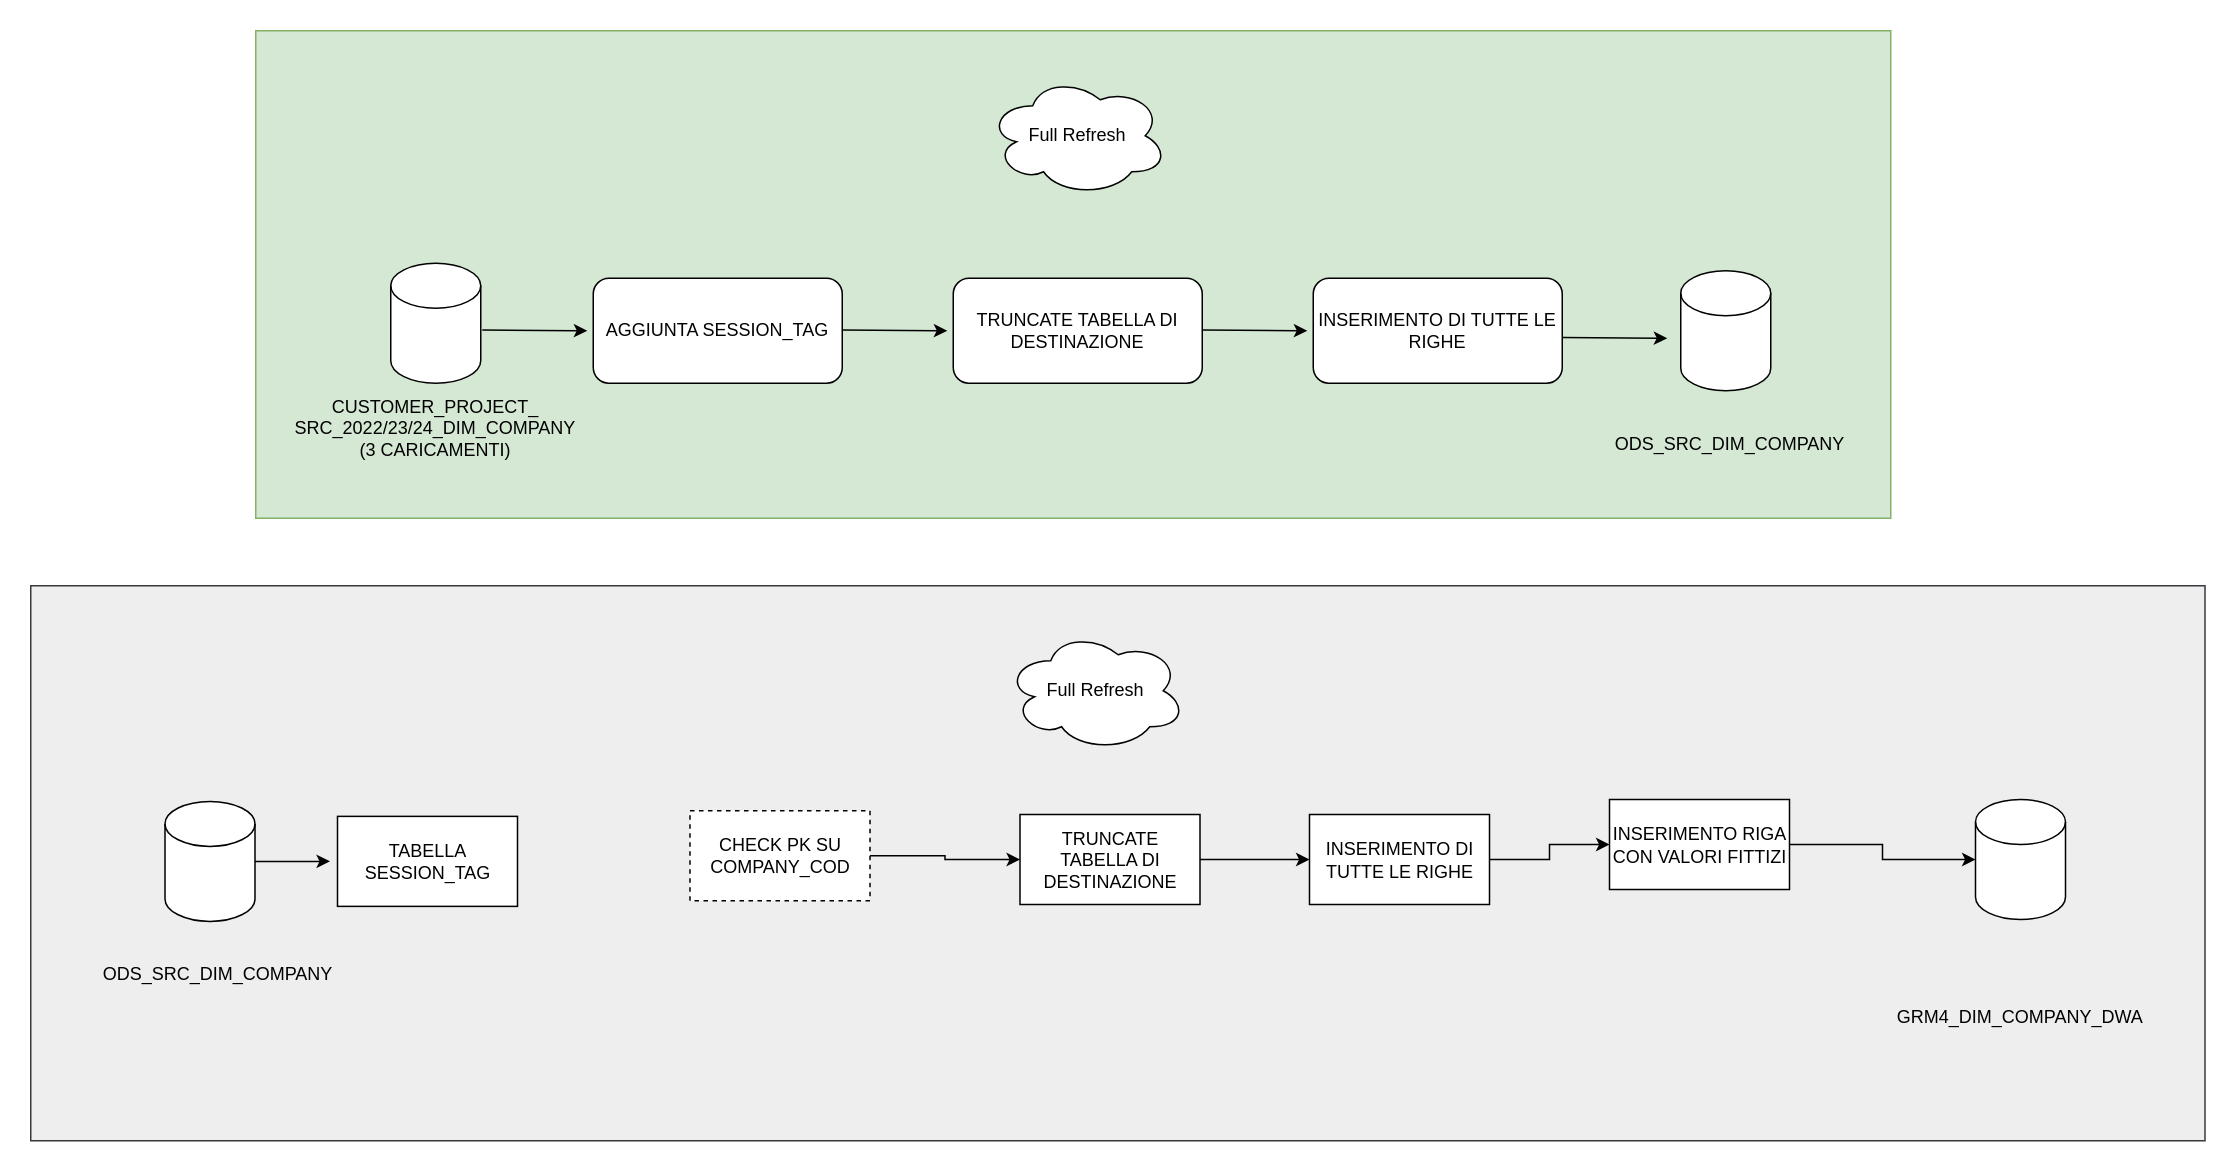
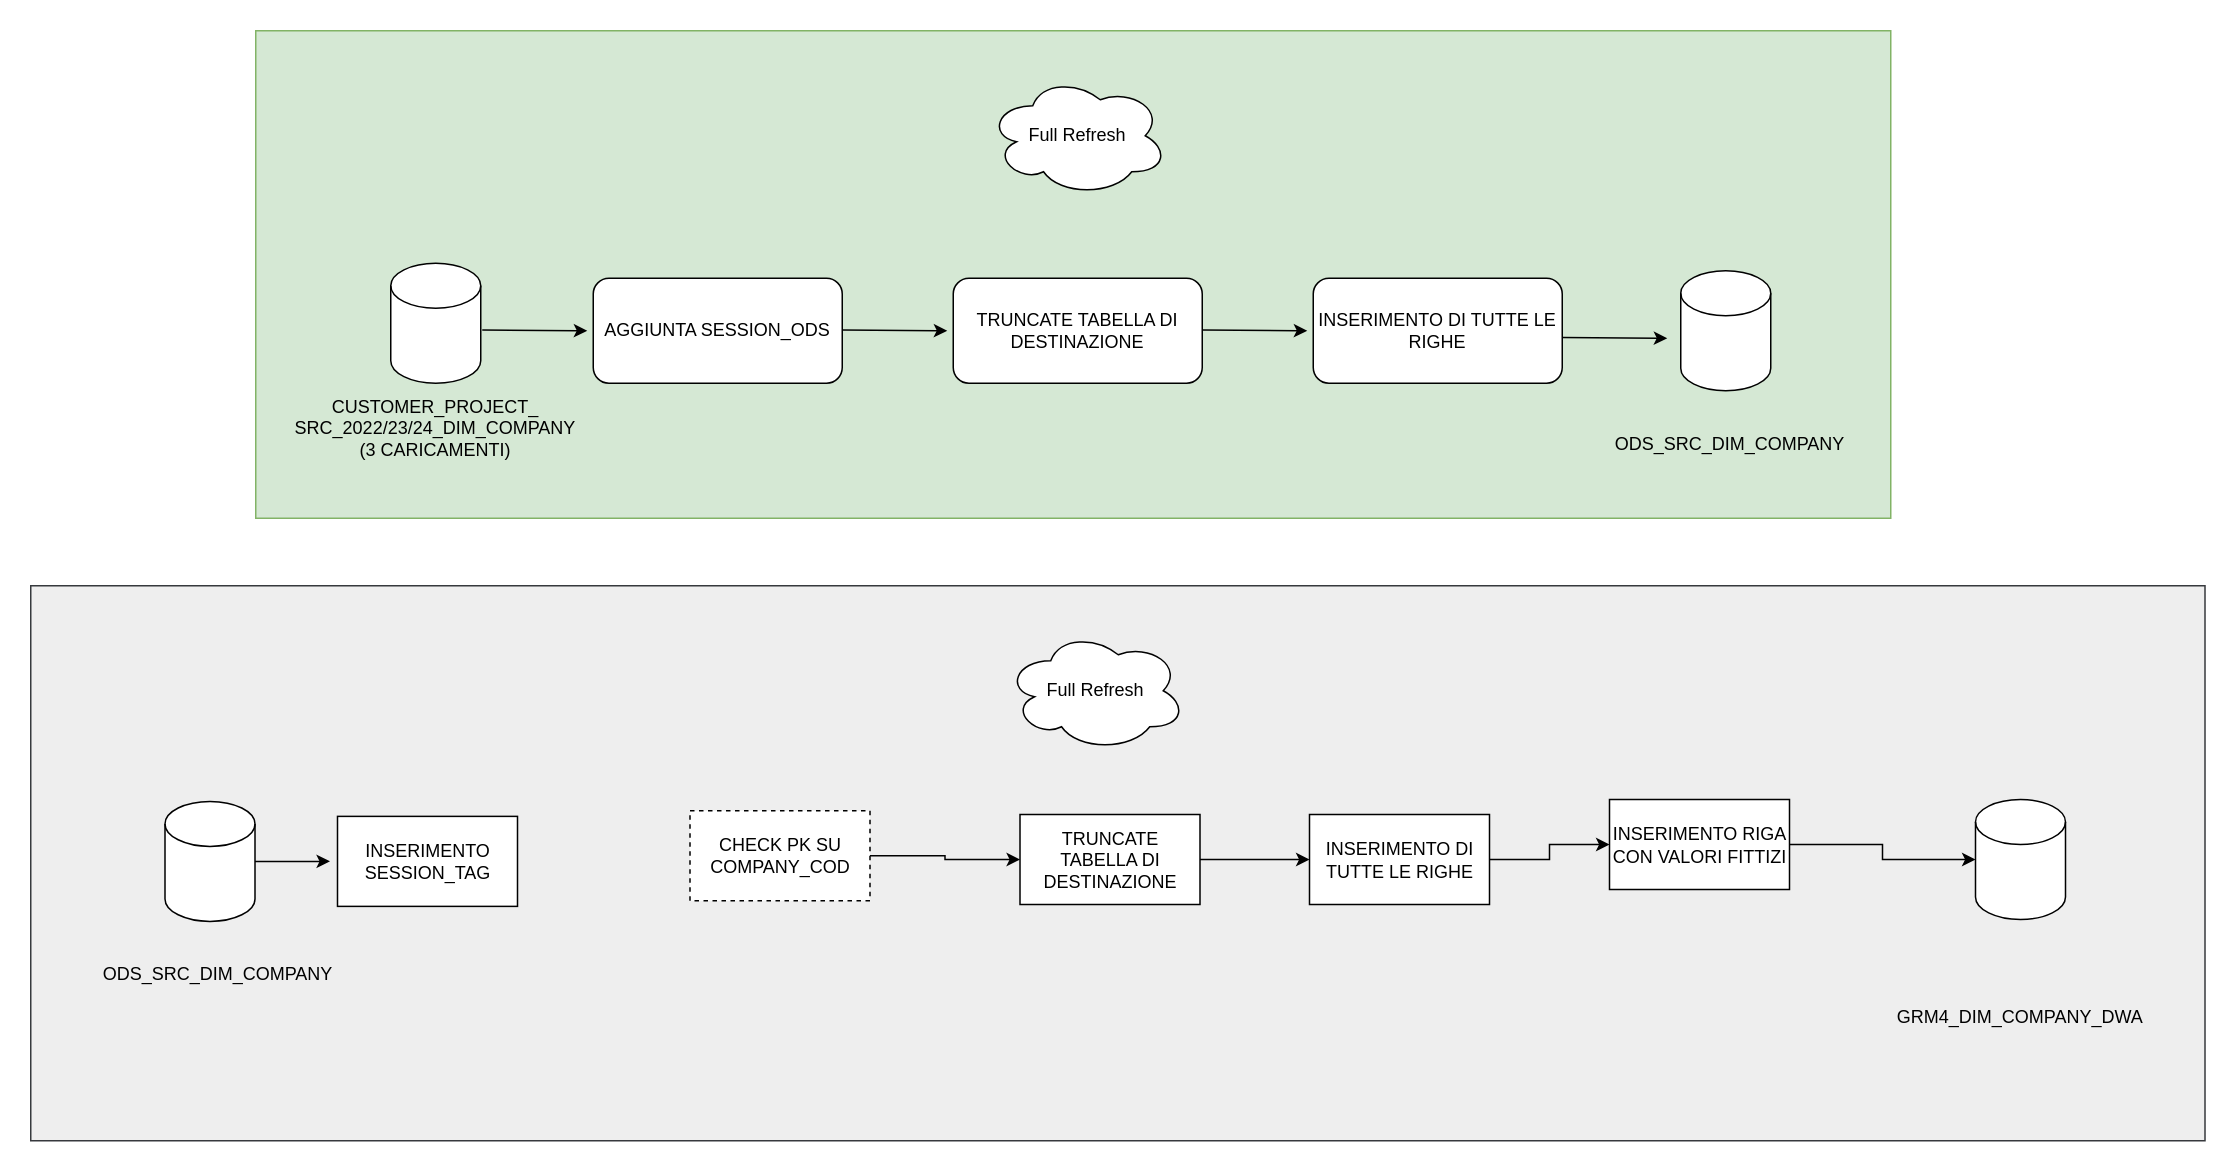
  <mxCell id="0" />
  <mxCell id="1" parent="0" />
  <mxCell id="2" value="" style="rounded=0;whiteSpace=wrap;html=1;fillColor=#d5e8d4;strokeColor=#82b366;" vertex="1" parent="1"><mxGeometry x="170" y="20" width="1090" height="325" as="geometry" /></mxCell>
  <mxCell id="3" value="" style="shape=cylinder3;whiteSpace=wrap;html=1;boundedLbl=1;backgroundOutline=1;size=15;" vertex="1" parent="1"><mxGeometry x="260" y="175" width="60" height="80" as="geometry" /></mxCell>
  <mxCell id="4" value="CUSTOMER_PROJECT_&lt;br&gt;SRC_2022/23/24_DIM_COMPANY (3 CARICAMENTI)" style="text;html=1;align=center;verticalAlign=middle;whiteSpace=wrap;rounded=0;" vertex="1" parent="1"><mxGeometry x="195" y="260" width="190" height="50" as="geometry" /></mxCell>
  <mxCell id="5" value="" style="endArrow=classic;html=1;rounded=0;" edge="1" parent="1"><mxGeometry width="50" height="50" relative="1" as="geometry"><mxPoint x="321" y="219.5" as="sourcePoint" /><mxPoint x="391" y="220" as="targetPoint" /></mxGeometry></mxCell>
- <mxCell id="6" value="AGGIUNTA SESSION_TAG" style="rounded=1;whiteSpace=wrap;html=1;" vertex="1" parent="1"><mxGeometry x="395" y="185" width="166" height="70" as="geometry" /></mxCell>
+ <mxCell id="6" value="AGGIUNTA SESSION_ODS" style="rounded=1;whiteSpace=wrap;html=1;" vertex="1" parent="1"><mxGeometry x="395" y="185" width="166" height="70" as="geometry" /></mxCell>
  <mxCell id="7" value="Full Refresh" style="ellipse;shape=cloud;whiteSpace=wrap;html=1;" vertex="1" parent="1"><mxGeometry x="658" y="50" width="120" height="80" as="geometry" /></mxCell>
  <mxCell id="8" value="" style="endArrow=classic;html=1;rounded=0;" edge="1" parent="1"><mxGeometry width="50" height="50" relative="1" as="geometry"><mxPoint x="561" y="219.5" as="sourcePoint" /><mxPoint x="631" y="220" as="targetPoint" /></mxGeometry></mxCell>
  <mxCell id="9" value="TRUNCATE TABELLA DI DESTINAZIONE" style="rounded=1;whiteSpace=wrap;html=1;" vertex="1" parent="1"><mxGeometry x="635" y="185" width="166" height="70" as="geometry" /></mxCell>
  <mxCell id="10" value="" style="endArrow=classic;html=1;rounded=0;" edge="1" parent="1"><mxGeometry width="50" height="50" relative="1" as="geometry"><mxPoint x="801" y="219.5" as="sourcePoint" /><mxPoint x="871" y="220" as="targetPoint" /></mxGeometry></mxCell>
  <mxCell id="11" value="INSERIMENTO DI TUTTE LE RIGHE" style="rounded=1;whiteSpace=wrap;html=1;" vertex="1" parent="1"><mxGeometry x="875" y="185" width="166" height="70" as="geometry" /></mxCell>
  <mxCell id="12" value="" style="endArrow=classic;html=1;rounded=0;" edge="1" parent="1"><mxGeometry width="50" height="50" relative="1" as="geometry"><mxPoint x="1041" y="224.5" as="sourcePoint" /><mxPoint x="1111" y="225" as="targetPoint" /></mxGeometry></mxCell>
  <mxCell id="13" value="" style="shape=cylinder3;whiteSpace=wrap;html=1;boundedLbl=1;backgroundOutline=1;size=15;" vertex="1" parent="1"><mxGeometry x="1120" y="180" width="60" height="80" as="geometry" /></mxCell>
  <mxCell id="14" value="ODS_SRC_DIM_COMPANY" style="text;html=1;align=center;verticalAlign=middle;whiteSpace=wrap;rounded=0;" vertex="1" parent="1"><mxGeometry x="1068" y="295" width="170" as="geometry" /></mxCell>
  <mxCell id="15" value="" style="rounded=0;whiteSpace=wrap;html=1;fillColor=#eeeeee;strokeColor=#36393d;" vertex="1" parent="1"><mxGeometry x="20" y="390" width="1449.5" height="370" as="geometry" /></mxCell>
  <mxCell id="16" value="" style="edgeStyle=orthogonalEdgeStyle;rounded=0;orthogonalLoop=1;jettySize=auto;html=1;" edge="1" parent="1" source="17"><mxGeometry relative="1" as="geometry"><mxPoint x="219.5" y="573.75" as="targetPoint" /></mxGeometry></mxCell>
  <mxCell id="17" value="" style="shape=cylinder3;whiteSpace=wrap;html=1;boundedLbl=1;backgroundOutline=1;size=15;" vertex="1" parent="1"><mxGeometry x="109.5" y="533.75" width="60" height="80" as="geometry" /></mxCell>
  <mxCell id="18" value="ODS_SRC_DIM_COMPANY" style="text;html=1;align=center;verticalAlign=middle;whiteSpace=wrap;rounded=0;" vertex="1" parent="1"><mxGeometry x="59.5" y="648.75" width="170" as="geometry" /></mxCell>
- <mxCell id="19" value="TABELLA SESSION_TAG" style="whiteSpace=wrap;html=1;" vertex="1" parent="1"><mxGeometry x="224.5" y="543.75" width="120" height="60" as="geometry" /></mxCell>
+ <mxCell id="19" value="INSERIMENTO SESSION_TAG" style="whiteSpace=wrap;html=1;" vertex="1" parent="1"><mxGeometry x="224.5" y="543.75" width="120" height="60" as="geometry" /></mxCell>
  <mxCell id="20" value="" style="edgeStyle=orthogonalEdgeStyle;rounded=0;orthogonalLoop=1;jettySize=auto;html=1;" edge="1" parent="1" source="21" target="23"><mxGeometry relative="1" as="geometry"><mxPoint x="616.5" y="570" as="targetPoint" /></mxGeometry></mxCell>
  <mxCell id="21" value="CHECK PK SU COMPANY_COD" style="whiteSpace=wrap;html=1;dashed=1;" vertex="1" parent="1"><mxGeometry x="459.5" y="540" width="120" height="60" as="geometry" /></mxCell>
  <mxCell id="22" value="" style="edgeStyle=orthogonalEdgeStyle;rounded=0;orthogonalLoop=1;jettySize=auto;html=1;" edge="1" parent="1" source="23" target="25"><mxGeometry relative="1" as="geometry" /></mxCell>
  <mxCell id="23" value="TRUNCATE TABELLA DI DESTINAZIONE" style="whiteSpace=wrap;html=1;" vertex="1" parent="1"><mxGeometry x="679.5" y="542.5" width="120" height="60" as="geometry" /></mxCell>
  <mxCell id="24" value="" style="edgeStyle=orthogonalEdgeStyle;rounded=0;orthogonalLoop=1;jettySize=auto;html=1;" edge="1" parent="1" source="25" target="29"><mxGeometry relative="1" as="geometry" /></mxCell>
  <mxCell id="25" value="INSERIMENTO DI TUTTE LE RIGHE" style="whiteSpace=wrap;html=1;" vertex="1" parent="1"><mxGeometry x="872.5" y="542.5" width="120" height="60" as="geometry" /></mxCell>
  <mxCell id="26" value="" style="shape=cylinder3;whiteSpace=wrap;html=1;boundedLbl=1;backgroundOutline=1;size=15;" vertex="1" parent="1"><mxGeometry x="1316.5" y="532.5" width="60" height="80" as="geometry" /></mxCell>
  <mxCell id="27" value="GRM4_DIM_COMPANY_DWA" style="text;html=1;align=center;verticalAlign=middle;whiteSpace=wrap;rounded=0;" vertex="1" parent="1"><mxGeometry x="1249" y="662.5" width="195" height="30" as="geometry" /></mxCell>
  <mxCell id="28" style="edgeStyle=orthogonalEdgeStyle;rounded=0;orthogonalLoop=1;jettySize=auto;html=1;exitX=1;exitY=0.5;exitDx=0;exitDy=0;" edge="1" parent="1" source="29" target="26"><mxGeometry relative="1" as="geometry" /></mxCell>
  <mxCell id="29" value="INSERIMENTO RIGA CON VALORI FITTIZI" style="whiteSpace=wrap;html=1;" vertex="1" parent="1"><mxGeometry x="1072.5" y="532.5" width="120" height="60" as="geometry" /></mxCell>
  <mxCell id="30" value="Full Refresh" style="ellipse;shape=cloud;whiteSpace=wrap;html=1;" vertex="1" parent="1"><mxGeometry x="670" y="420" width="120" height="80" as="geometry" /></mxCell>
